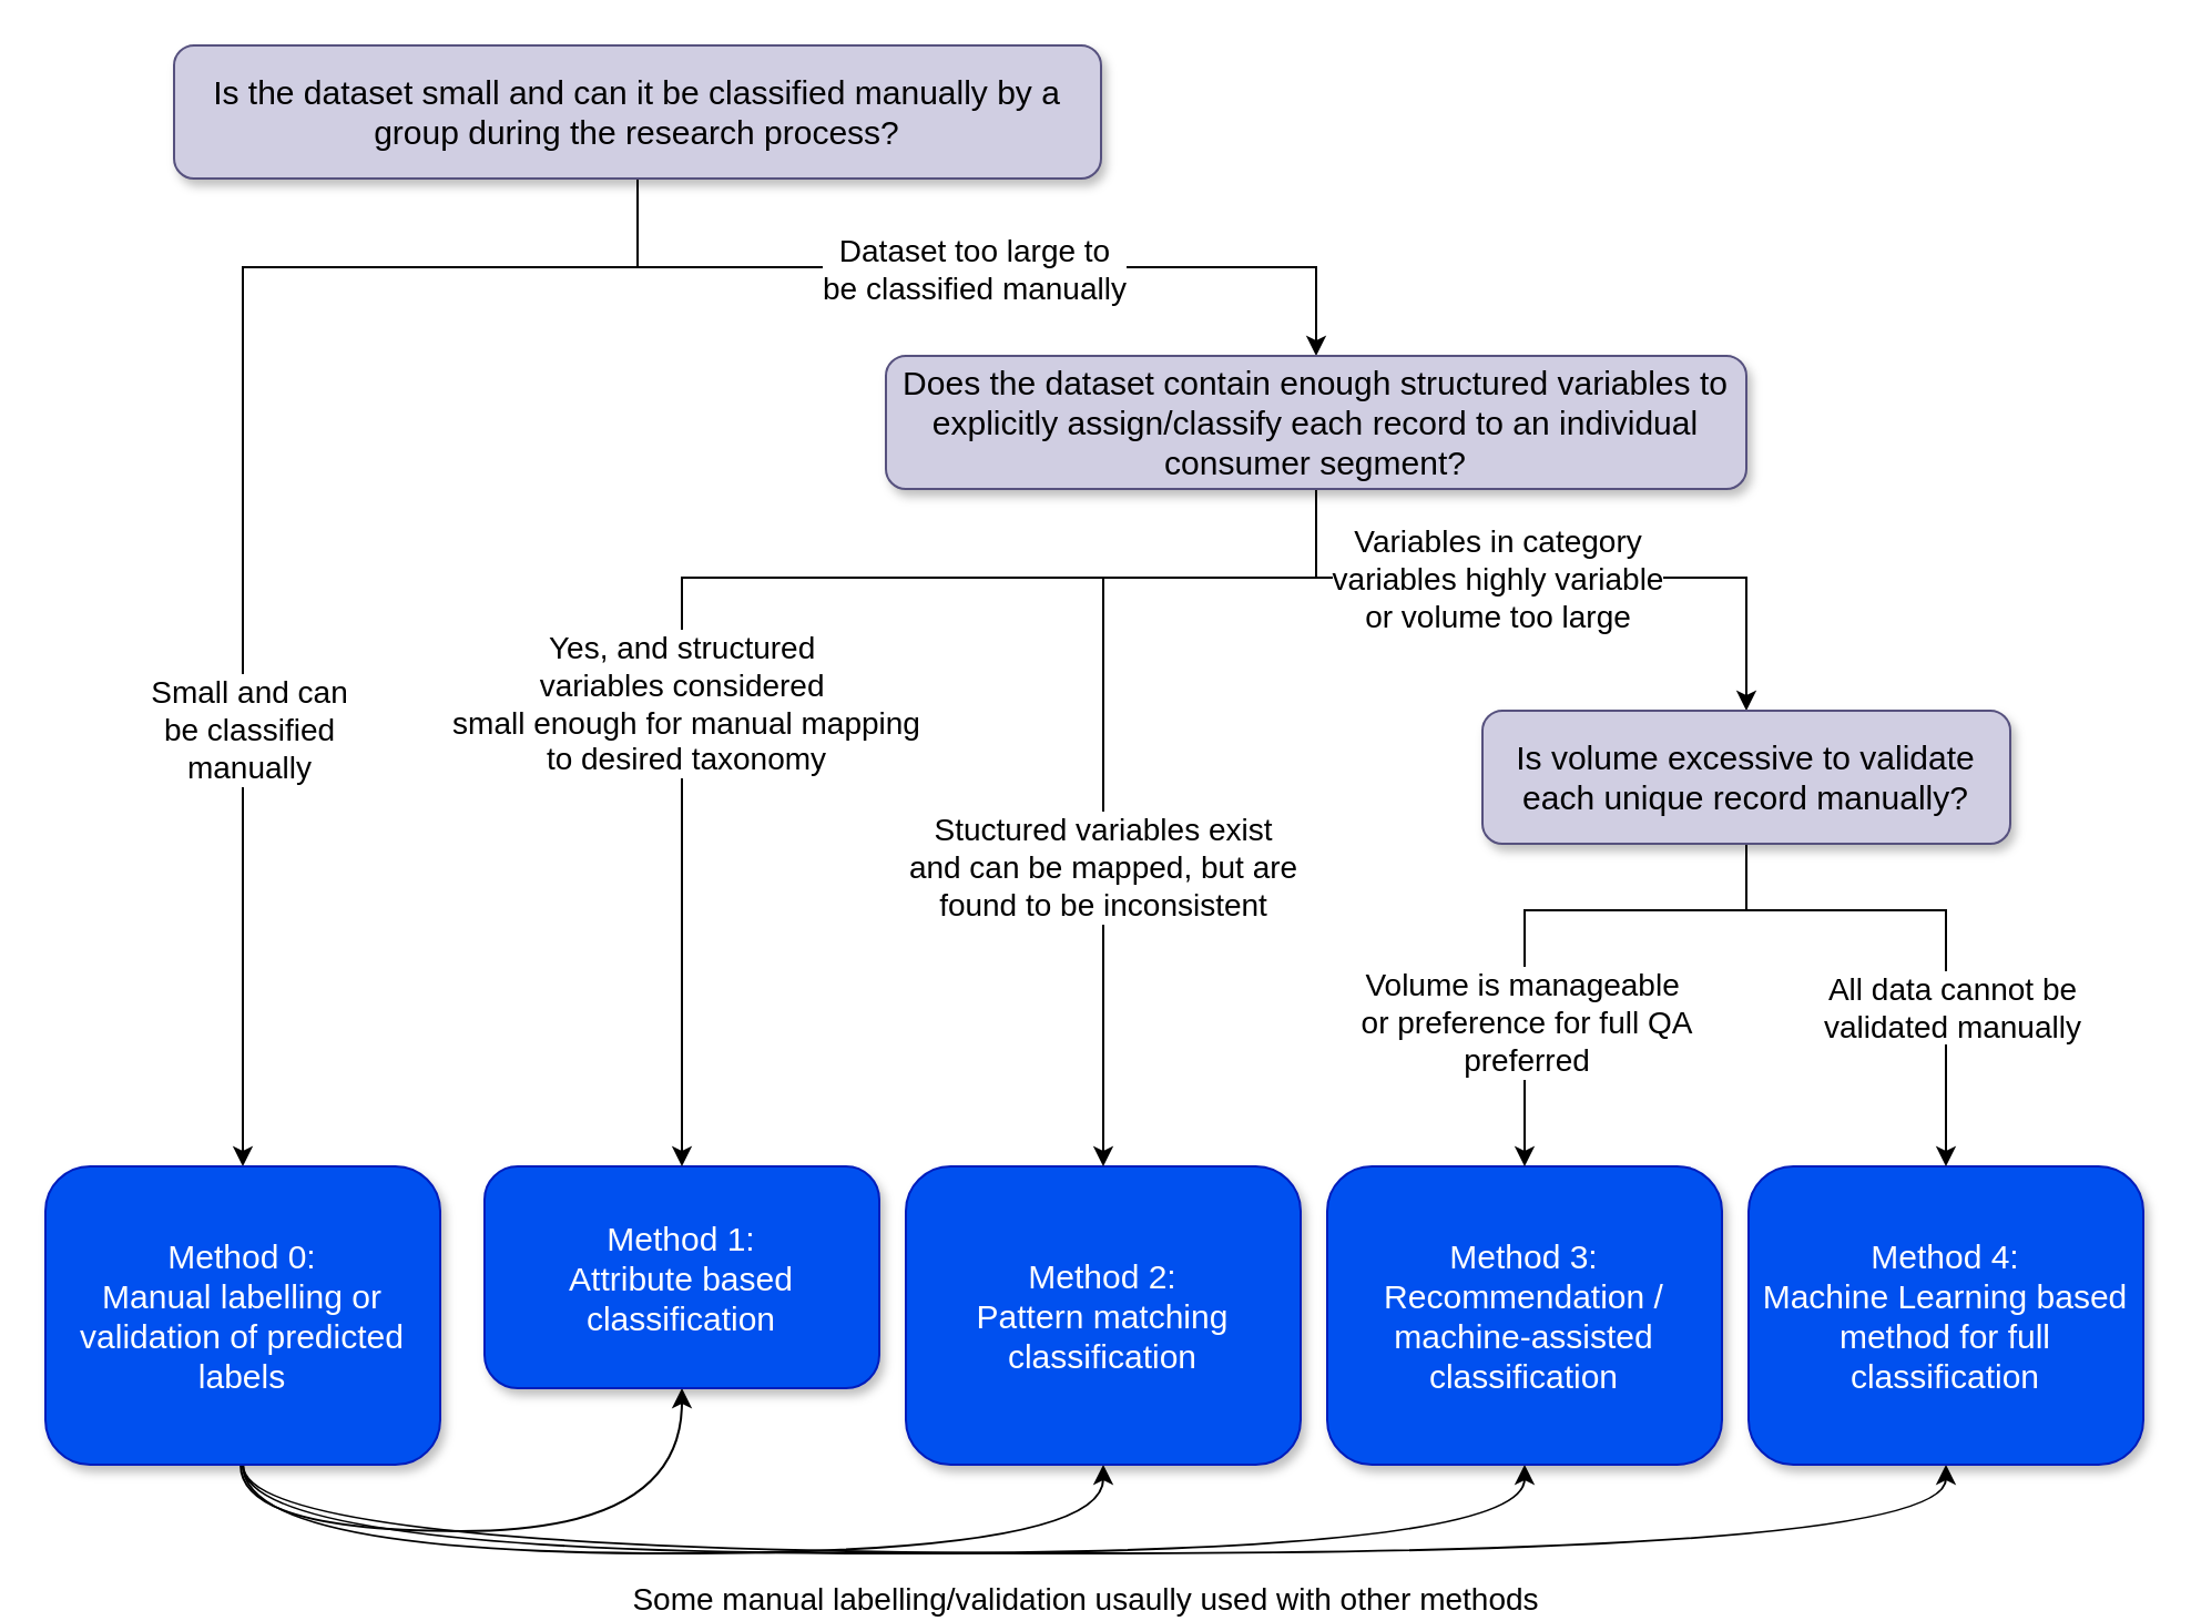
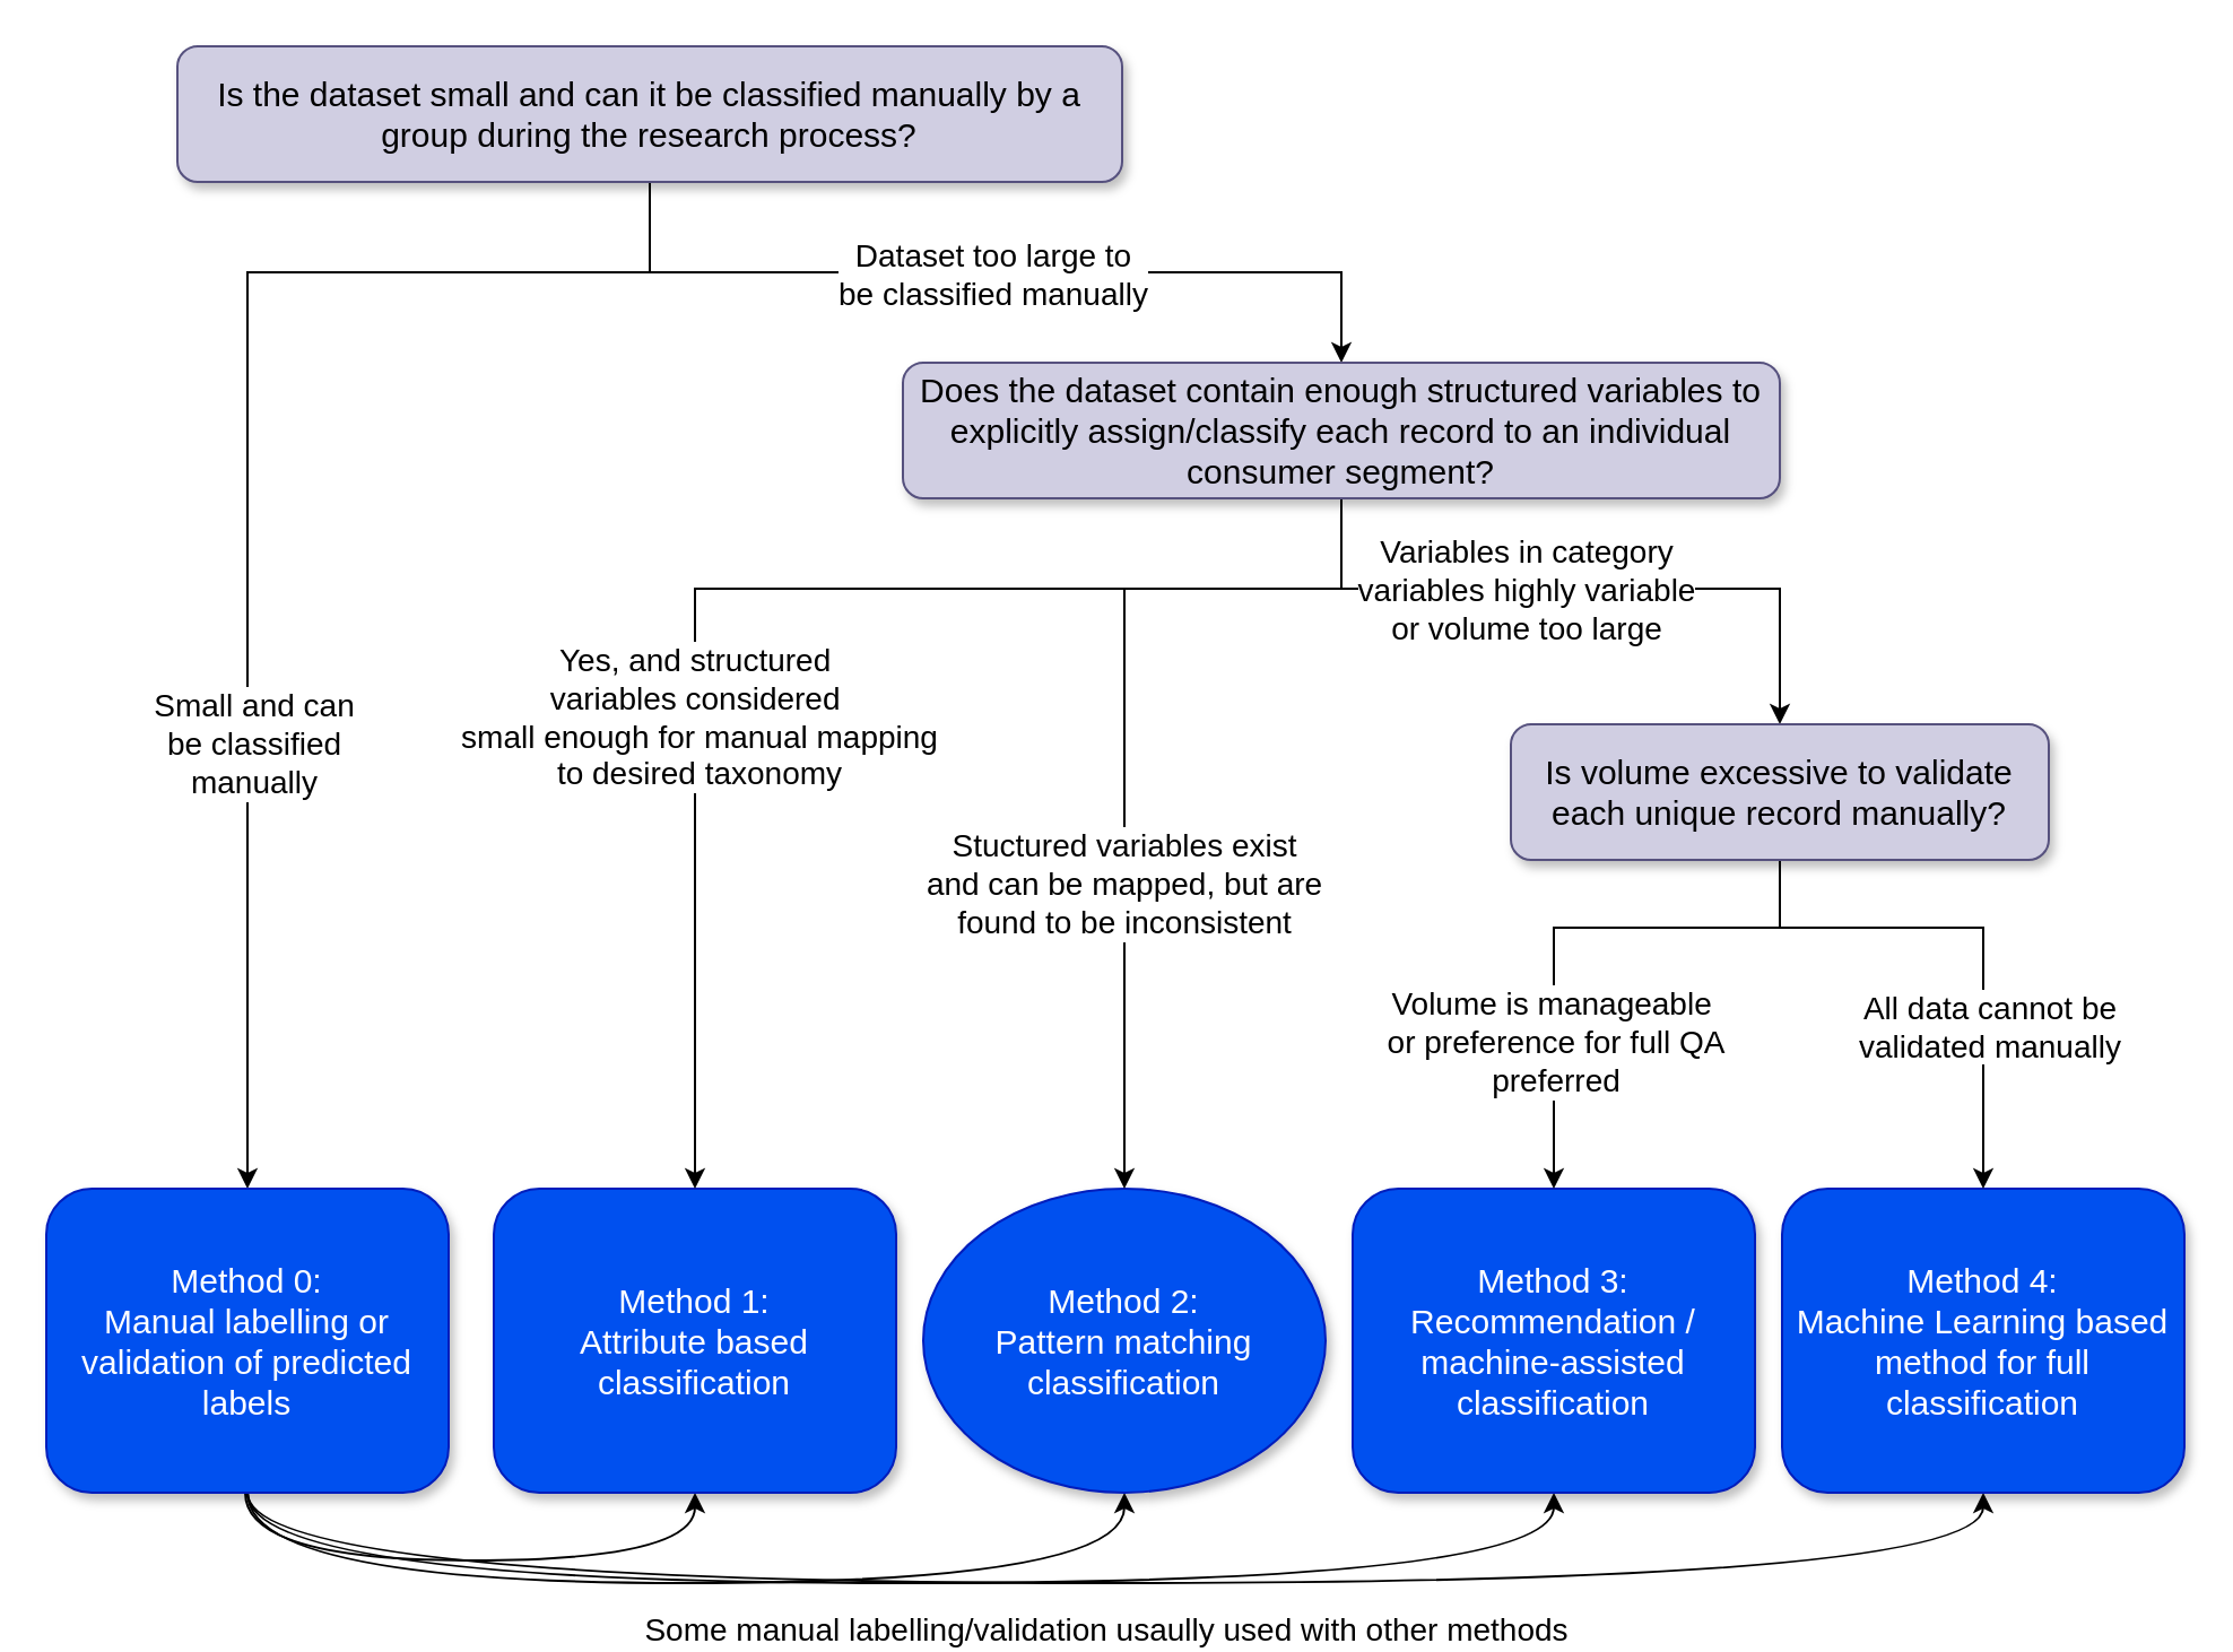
  <mxCell id="0" />
  <mxCell id="1" parent="0" />
  <mxCell id="2" style="edgeStyle=orthogonalEdgeStyle;rounded=0;orthogonalLoop=1;jettySize=auto;html=1;" edge="1" parent="1" source="6" target="23"><mxGeometry relative="1" as="geometry" /></mxCell>
  <mxCell id="3" value="&lt;font style=&quot;font-size: 14px;&quot;&gt;Dataset too large to &lt;br&gt;be classified manually&lt;/font&gt;" style="edgeLabel;html=1;align=center;verticalAlign=middle;resizable=0;points=[];" vertex="1" connectable="0" parent="2"><mxGeometry x="-0.219" y="-4" relative="1" as="geometry"><mxPoint x="40" y="-4" as="offset" /></mxGeometry></mxCell>
  <mxCell id="4" style="edgeStyle=orthogonalEdgeStyle;rounded=0;orthogonalLoop=1;jettySize=auto;html=1;" edge="1" parent="1" source="6" target="12"><mxGeometry relative="1" as="geometry"><Array as="points"><mxPoint x="287" y="120" /><mxPoint x="109" y="120" /></Array></mxGeometry></mxCell>
  <mxCell id="5" value="&lt;font style=&quot;font-size: 14px;&quot;&gt;Small and can &lt;br&gt;be classified &lt;br&gt;manually&lt;/font&gt;" style="edgeLabel;html=1;align=center;verticalAlign=middle;resizable=0;points=[];" vertex="1" connectable="0" parent="4"><mxGeometry x="0.367" y="2" relative="1" as="geometry"><mxPoint as="offset" /></mxGeometry></mxCell>
  <mxCell id="6" value="Is the dataset small and can it be classified manually by a group during the research process?" style="rounded=1;fillColor=#d0cee2;strokeColor=#56517e;shadow=1;fontStyle=0;fontSize=15;whiteSpace=wrap;fontColor=#000000;" parent="1" vertex="1"><mxGeometry x="78" y="20" width="418" height="60" as="geometry" /></mxCell>
  <mxCell id="7" style="edgeStyle=orthogonalEdgeStyle;rounded=0;orthogonalLoop=1;jettySize=auto;html=1;entryX=0.5;entryY=1;entryDx=0;entryDy=0;curved=1;" edge="1" parent="1" source="12" target="13"><mxGeometry relative="1" as="geometry"><Array as="points"><mxPoint x="108" y="690" /><mxPoint x="307" y="690" /></Array></mxGeometry></mxCell>
  <mxCell id="8" style="edgeStyle=orthogonalEdgeStyle;rounded=0;orthogonalLoop=1;jettySize=auto;html=1;entryX=0.5;entryY=1;entryDx=0;entryDy=0;curved=1;" edge="1" parent="1" source="12" target="14"><mxGeometry relative="1" as="geometry"><Array as="points"><mxPoint x="109" y="700" /><mxPoint x="497" y="700" /></Array></mxGeometry></mxCell>
  <mxCell id="9" style="edgeStyle=orthogonalEdgeStyle;rounded=0;orthogonalLoop=1;jettySize=auto;html=1;entryX=0.5;entryY=1;entryDx=0;entryDy=0;curved=1;" edge="1" parent="1" source="12" target="15"><mxGeometry relative="1" as="geometry"><Array as="points"><mxPoint x="109" y="700" /><mxPoint x="687" y="700" /></Array></mxGeometry></mxCell>
  <mxCell id="10" style="edgeStyle=orthogonalEdgeStyle;rounded=0;orthogonalLoop=1;jettySize=auto;html=1;entryX=0.5;entryY=1;entryDx=0;entryDy=0;curved=1;" edge="1" parent="1" source="12" target="16"><mxGeometry relative="1" as="geometry"><Array as="points"><mxPoint x="109" y="700" /><mxPoint x="877" y="700" /></Array></mxGeometry></mxCell>
  <mxCell id="11" value="&lt;font style=&quot;font-size: 14px;&quot;&gt;Some manual labelling/validation usaully used with other methods&lt;/font&gt;" style="edgeLabel;html=1;align=center;verticalAlign=middle;resizable=0;points=[];" vertex="1" connectable="0" parent="10"><mxGeometry x="0.066" y="-2" relative="1" as="geometry"><mxPoint x="-33" y="18" as="offset" /></mxGeometry></mxCell>
  <mxCell id="12" value="Method 0:&#10;Manual labelling or validation of predicted labels" style="rounded=1;fillColor=#0050ef;strokeColor=#001DBC;shadow=1;fontStyle=0;fontSize=15;whiteSpace=wrap;fontColor=#ffffff;" parent="1" vertex="1"><mxGeometry x="20" y="525.5" width="178" height="134.5" as="geometry" /></mxCell>
- <mxCell id="13" value="Method 1:&#10;Attribute based classification" style="rounded=1;fillColor=#0050ef;strokeColor=#001DBC;shadow=1;fontStyle=0;fontSize=15;whiteSpace=wrap;fontColor=#ffffff;" vertex="1" parent="1"><mxGeometry x="218" y="525.5" width="178" height="100" as="geometry" /></mxCell>
- <mxCell id="14" value="Method 2:&#10;Pattern matching classification" style="rounded=1;fillColor=#0050ef;strokeColor=#001DBC;shadow=1;fontStyle=0;fontSize=15;whiteSpace=wrap;fontColor=#ffffff;" vertex="1" parent="1"><mxGeometry x="408" y="525.5" width="178" height="134.5" as="geometry" /></mxCell>
+ <mxCell id="13" value="Method 1:&#10;Attribute based classification" style="rounded=1;fillColor=#0050ef;strokeColor=#001DBC;shadow=1;fontStyle=0;fontSize=15;whiteSpace=wrap;fontColor=#ffffff;" vertex="1" parent="1"><mxGeometry x="218" y="525.5" width="178" height="134.5" as="geometry" /></mxCell>
+ <mxCell id="14" value="Method 2:&#10;Pattern matching classification" style="ellipse;fillColor=#0050ef;strokeColor=#001DBC;shadow=1;fontStyle=0;fontSize=15;whiteSpace=wrap;fontColor=#ffffff;" vertex="1" parent="1"><mxGeometry x="408" y="525.5" width="178" height="134.5" as="geometry" /></mxCell>
  <mxCell id="15" value="Method 3:&#10;Recommendation / machine-assisted classification" style="rounded=1;fillColor=#0050ef;strokeColor=#001DBC;shadow=1;fontStyle=0;fontSize=15;whiteSpace=wrap;fontColor=#ffffff;" vertex="1" parent="1"><mxGeometry x="598" y="525.5" width="178" height="134.5" as="geometry" /></mxCell>
  <mxCell id="16" value="Method 4:&#10;Machine Learning based method for full classification" style="rounded=1;fillColor=#0050ef;strokeColor=#001DBC;shadow=1;fontStyle=0;fontSize=15;whiteSpace=wrap;fontColor=#ffffff;" vertex="1" parent="1"><mxGeometry x="788" y="525.5" width="178" height="134.5" as="geometry" /></mxCell>
  <mxCell id="17" style="edgeStyle=orthogonalEdgeStyle;rounded=0;orthogonalLoop=1;jettySize=auto;html=1;" edge="1" parent="1" source="23" target="28"><mxGeometry relative="1" as="geometry"><Array as="points"><mxPoint x="593" y="260" /><mxPoint x="787" y="260" /></Array></mxGeometry></mxCell>
  <mxCell id="18" value="&lt;font style=&quot;font-size: 14px;&quot;&gt;Variables in category &lt;br&gt;variables&amp;nbsp;highly variable &lt;br&gt;or volume too large&lt;/font&gt;" style="edgeLabel;html=1;align=center;verticalAlign=middle;resizable=0;points=[];" vertex="1" connectable="0" parent="17"><mxGeometry x="0.36" y="-1" relative="1" as="geometry"><mxPoint x="-79" y="-1" as="offset" /></mxGeometry></mxCell>
  <mxCell id="19" style="edgeStyle=orthogonalEdgeStyle;rounded=0;orthogonalLoop=1;jettySize=auto;html=1;" edge="1" parent="1" source="23" target="13"><mxGeometry relative="1" as="geometry"><Array as="points"><mxPoint x="593" y="260" /><mxPoint x="307" y="260" /></Array></mxGeometry></mxCell>
  <mxCell id="20" value="&lt;font style=&quot;font-size: 14px;&quot;&gt;Yes, and structured&amp;nbsp;&lt;br&gt;variables considered&amp;nbsp;&lt;br&gt;small enough for manual mapping&lt;br&gt;to desired taxonomy&lt;/font&gt;" style="edgeLabel;html=1;align=center;verticalAlign=middle;resizable=0;points=[];" vertex="1" connectable="0" parent="19"><mxGeometry x="0.293" y="1" relative="1" as="geometry"><mxPoint as="offset" /></mxGeometry></mxCell>
  <mxCell id="21" style="edgeStyle=orthogonalEdgeStyle;rounded=0;orthogonalLoop=1;jettySize=auto;html=1;" edge="1" parent="1" source="23" target="14"><mxGeometry relative="1" as="geometry"><Array as="points"><mxPoint x="593" y="260" /><mxPoint x="497" y="260" /></Array></mxGeometry></mxCell>
  <mxCell id="22" value="&lt;font style=&quot;font-size: 14px;&quot;&gt;Stuctured variables exist &lt;br&gt;and can be mapped, but are &lt;br&gt;found to be inconsistent&lt;/font&gt;" style="edgeLabel;html=1;align=center;verticalAlign=middle;resizable=0;points=[];" vertex="1" connectable="0" parent="21"><mxGeometry x="0.048" y="-1" relative="1" as="geometry"><mxPoint y="56" as="offset" /></mxGeometry></mxCell>
  <mxCell id="23" value="Does the dataset contain enough structured variables to explicitly assign/classify each record to an individual consumer segment?" style="rounded=1;fillColor=#d0cee2;strokeColor=#56517e;shadow=1;fontStyle=0;fontSize=15;whiteSpace=wrap;fontColor=#000000;" vertex="1" parent="1"><mxGeometry x="399" y="160" width="388" height="60" as="geometry" /></mxCell>
  <mxCell id="24" style="edgeStyle=orthogonalEdgeStyle;rounded=0;orthogonalLoop=1;jettySize=auto;html=1;" edge="1" parent="1" source="28" target="15"><mxGeometry relative="1" as="geometry"><Array as="points"><mxPoint x="787" y="410" /><mxPoint x="687" y="410" /></Array></mxGeometry></mxCell>
  <mxCell id="25" value="&lt;font style=&quot;font-size: 14px;&quot;&gt;Volume is manageable&amp;nbsp;&lt;br&gt;or preference for full QA&lt;br&gt;&lt;/font&gt;&lt;div style=&quot;font-size: 14px;&quot;&gt;&lt;font style=&quot;font-size: 14px;&quot;&gt;preferred&lt;/font&gt;&lt;/div&gt;" style="edgeLabel;html=1;align=center;verticalAlign=middle;resizable=0;points=[];" vertex="1" connectable="0" parent="24"><mxGeometry x="0.325" y="2" relative="1" as="geometry"><mxPoint x="-2" y="17" as="offset" /></mxGeometry></mxCell>
  <mxCell id="26" style="edgeStyle=orthogonalEdgeStyle;rounded=0;orthogonalLoop=1;jettySize=auto;html=1;" edge="1" parent="1" source="28" target="16"><mxGeometry relative="1" as="geometry"><Array as="points"><mxPoint x="787" y="410" /><mxPoint x="877" y="410" /></Array></mxGeometry></mxCell>
  <mxCell id="27" value="&lt;font style=&quot;font-size: 14px;&quot;&gt;All data cannot be &lt;br&gt;validated manually&lt;/font&gt;" style="edgeLabel;html=1;align=center;verticalAlign=middle;resizable=0;points=[];" vertex="1" connectable="0" parent="26"><mxGeometry x="0.385" y="2" relative="1" as="geometry"><mxPoint as="offset" /></mxGeometry></mxCell>
  <mxCell id="28" value="Is volume excessive to validate each unique record manually?" style="rounded=1;fillColor=#d0cee2;strokeColor=#56517e;shadow=1;fontStyle=0;fontSize=15;whiteSpace=wrap;fontColor=#000000;" vertex="1" parent="1"><mxGeometry x="668" y="320" width="238" height="60" as="geometry" /></mxCell>
